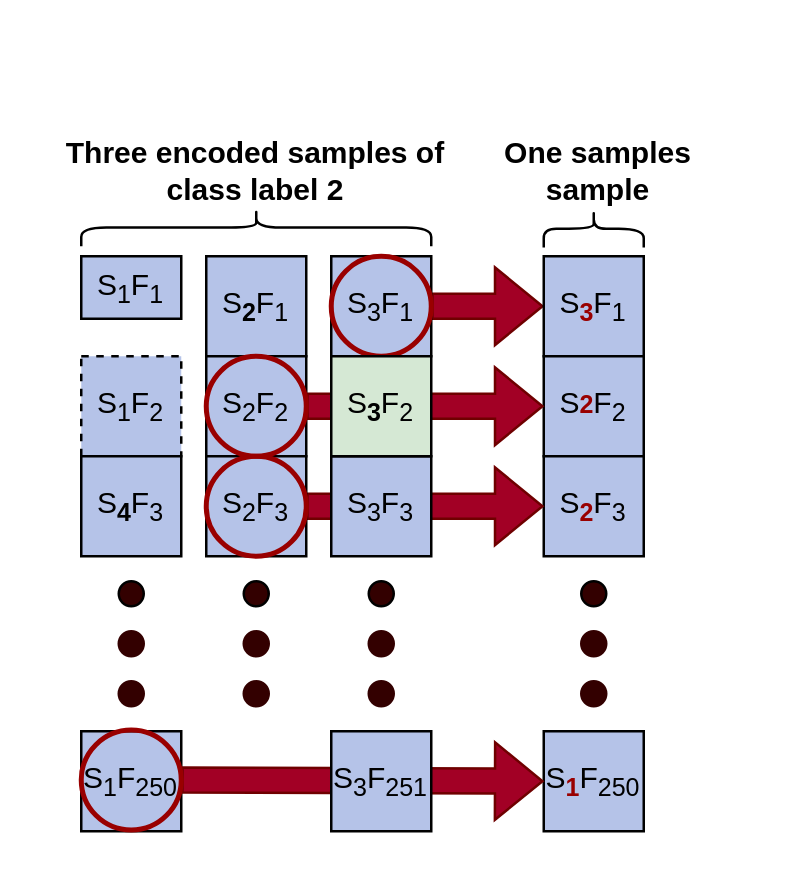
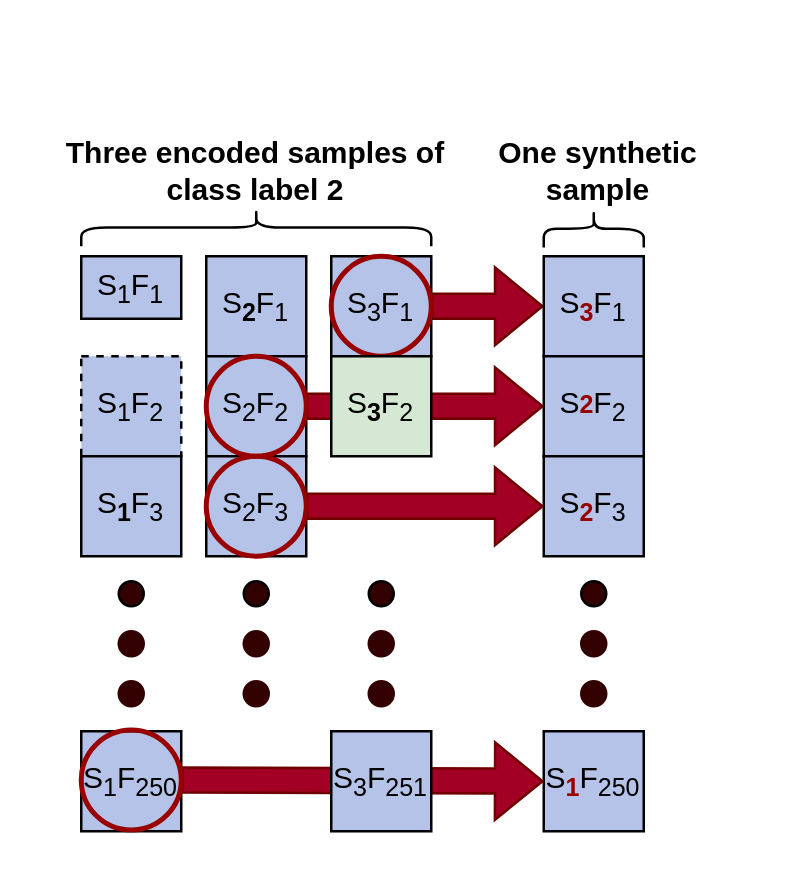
  <mxCell id="0" />
  <mxCell id="1" parent="0" />
  <mxCell id="2" value="" style="shape=flexArrow;endArrow=classic;html=1;rounded=0;exitX=1;exitY=0.5;exitDx=0;exitDy=0;fillColor=#a20025;strokeColor=#6F0000;entryX=0;entryY=0.5;entryDx=0;entryDy=0;" parent="1" source="20" target="9" edge="1"><mxGeometry width="50" height="50" relative="1" as="geometry"><mxPoint x="122" y="121.81" as="sourcePoint" /><mxPoint x="212.31" y="121.81" as="targetPoint" /></mxGeometry></mxCell>
  <mxCell id="3" value="S&lt;sub style=&quot;border-color: var(--border-color);&quot;&gt;1&lt;/sub&gt;F&lt;sub style=&quot;border-color: var(--border-color);&quot;&gt;&lt;font style=&quot;border-color: var(--border-color);&quot;&gt;1&lt;/font&gt;&lt;/sub&gt;" style="whiteSpace=wrap;html=1;aspect=fixed;fillColor=#B5C3E8;" parent="1" vertex="1"><mxGeometry x="32" y="102" width="40" height="25" as="geometry" /></mxCell>
  <mxCell id="4" value="S&lt;sub style=&quot;border-color: var(--border-color);&quot;&gt;1&lt;/sub&gt;F&lt;sub style=&quot;&quot;&gt;&lt;font style=&quot;font-size: 10px;&quot;&gt;2&lt;/font&gt;&lt;/sub&gt;" style="whiteSpace=wrap;html=1;aspect=fixed;fillColor=#B5C3E8;dashed=1;" parent="1" vertex="1"><mxGeometry x="32" y="142" width="40" height="40" as="geometry" /></mxCell>
- <mxCell id="5" value="S&lt;sub style=&quot;border-color: var(--border-color);&quot;&gt;&lt;b&gt;4&lt;/b&gt;&lt;/sub&gt;F&lt;sub style=&quot;border-color: var(--border-color);&quot;&gt;&lt;font style=&quot;border-color: var(--border-color);&quot;&gt;3&lt;/font&gt;&lt;/sub&gt;" style="whiteSpace=wrap;html=1;aspect=fixed;fillColor=#B5C3E8;" parent="1" vertex="1"><mxGeometry x="32" y="182" width="40" height="40" as="geometry" /></mxCell>
+ <mxCell id="5" value="S&lt;sub style=&quot;border-color: var(--border-color);&quot;&gt;&lt;b&gt;1&lt;/b&gt;&lt;/sub&gt;F&lt;sub style=&quot;border-color: var(--border-color);&quot;&gt;&lt;font style=&quot;border-color: var(--border-color);&quot;&gt;3&lt;/font&gt;&lt;/sub&gt;" style="whiteSpace=wrap;html=1;aspect=fixed;fillColor=#B5C3E8;" parent="1" vertex="1"><mxGeometry x="32" y="182" width="40" height="40" as="geometry" /></mxCell>
  <mxCell id="6" value="S&lt;sub style=&quot;border-color: var(--border-color);&quot;&gt;1&lt;/sub&gt;F&lt;sub style=&quot;border-color: var(--border-color);&quot;&gt;&lt;font style=&quot;border-color: var(--border-color);&quot;&gt;250&lt;/font&gt;&lt;/sub&gt;" style="whiteSpace=wrap;html=1;aspect=fixed;fillColor=#B5C3E8;" parent="1" vertex="1"><mxGeometry x="32" y="292" width="40" height="40" as="geometry" /></mxCell>
  <mxCell id="7" value="S&lt;sub style=&quot;border-color: var(--border-color);&quot;&gt;&lt;b&gt;2&lt;/b&gt;&lt;/sub&gt;F&lt;sub style=&quot;border-color: var(--border-color);&quot;&gt;&lt;font style=&quot;border-color: var(--border-color);&quot;&gt;1&lt;/font&gt;&lt;/sub&gt;" style="whiteSpace=wrap;html=1;aspect=fixed;fillColor=#B5C3E8;" parent="1" vertex="1"><mxGeometry x="82" y="102" width="40" height="40" as="geometry" /></mxCell>
  <mxCell id="8" value="S&lt;sub style=&quot;border-color: var(--border-color);&quot;&gt;2&lt;/sub&gt;F&lt;sub style=&quot;border-color: var(--border-color);&quot;&gt;&lt;font style=&quot;border-color: var(--border-color);&quot;&gt;2&lt;/font&gt;&lt;/sub&gt;" style="whiteSpace=wrap;html=1;aspect=fixed;fillColor=#B5C3E8;" parent="1" vertex="1"><mxGeometry x="82" y="142" width="40" height="40" as="geometry" /></mxCell>
  <mxCell id="9" value="S&lt;sub style=&quot;border-color: var(--border-color);&quot;&gt;&lt;b&gt;&lt;font color=&quot;#990000&quot;&gt;3&lt;/font&gt;&lt;/b&gt;&lt;/sub&gt;F&lt;sub style=&quot;border-color: var(--border-color);&quot;&gt;&lt;font style=&quot;border-color: var(--border-color);&quot;&gt;1&lt;/font&gt;&lt;/sub&gt;" style="whiteSpace=wrap;html=1;aspect=fixed;fillColor=#B5C3E8;" parent="1" vertex="1"><mxGeometry x="217" y="102" width="40" height="40" as="geometry" /></mxCell>
  <mxCell id="10" value="S&lt;font color=&quot;#990000&quot;&gt;&lt;span style=&quot;font-size: 10px;&quot;&gt;&lt;b&gt;2&lt;/b&gt;&lt;/span&gt;&lt;/font&gt;F&lt;sub style=&quot;border-color: var(--border-color);&quot;&gt;&lt;font style=&quot;border-color: var(--border-color);&quot;&gt;2&lt;/font&gt;&lt;/sub&gt;" style="whiteSpace=wrap;html=1;aspect=fixed;fillColor=#B5C3E8;" parent="1" vertex="1"><mxGeometry x="217" y="142" width="40" height="40" as="geometry" /></mxCell>
  <mxCell id="11" value="S&lt;sub style=&quot;border-color: var(--border-color);&quot;&gt;&lt;b&gt;&lt;font color=&quot;#990000&quot;&gt;2&lt;/font&gt;&lt;/b&gt;&lt;/sub&gt;F&lt;sub style=&quot;border-color: var(--border-color);&quot;&gt;&lt;font style=&quot;border-color: var(--border-color);&quot;&gt;3&lt;/font&gt;&lt;/sub&gt;" style="whiteSpace=wrap;html=1;aspect=fixed;fillColor=#B5C3E8;" parent="1" vertex="1"><mxGeometry x="217" y="182" width="40" height="40" as="geometry" /></mxCell>
  <mxCell id="12" value="S&lt;sub style=&quot;border-color: var(--border-color);&quot;&gt;&lt;b&gt;&lt;font color=&quot;#990000&quot;&gt;1&lt;/font&gt;&lt;/b&gt;&lt;/sub&gt;F&lt;sub style=&quot;border-color: var(--border-color);&quot;&gt;&lt;font style=&quot;border-color: var(--border-color);&quot;&gt;250&lt;/font&gt;&lt;/sub&gt;" style="whiteSpace=wrap;html=1;aspect=fixed;fillColor=#B5C3E8;" parent="1" vertex="1"><mxGeometry x="217" y="292" width="40" height="40" as="geometry" /></mxCell>
  <mxCell id="13" value="" style="shape=flexArrow;endArrow=classic;html=1;rounded=0;fillColor=#a20025;strokeColor=#6F0000;entryX=0;entryY=0.5;entryDx=0;entryDy=0;exitX=1;exitY=0.5;exitDx=0;exitDy=0;" parent="1" source="22" target="11" edge="1"><mxGeometry width="50" height="50" relative="1" as="geometry"><mxPoint x="72" y="201.81" as="sourcePoint" /><mxPoint x="207" y="202" as="targetPoint" /></mxGeometry></mxCell>
  <mxCell id="14" value="S&lt;sub style=&quot;border-color: var(--border-color);&quot;&gt;3&lt;/sub&gt;F&lt;sub style=&quot;border-color: var(--border-color);&quot;&gt;&lt;font style=&quot;border-color: var(--border-color);&quot;&gt;1&lt;/font&gt;&lt;/sub&gt;" style="whiteSpace=wrap;html=1;aspect=fixed;fillColor=#B5C3E8;" parent="1" vertex="1"><mxGeometry x="132" y="102" width="40" height="40" as="geometry" /></mxCell>
  <mxCell id="15" value="" style="shape=flexArrow;endArrow=classic;html=1;rounded=0;exitX=1;exitY=0.5;exitDx=0;exitDy=0;fillColor=#a20025;strokeColor=#6F0000;entryX=0;entryY=0.5;entryDx=0;entryDy=0;" parent="1" source="21" target="10" edge="1"><mxGeometry width="50" height="50" relative="1" as="geometry"><mxPoint x="172" y="161.81" as="sourcePoint" /><mxPoint x="212" y="162" as="targetPoint" /></mxGeometry></mxCell>
  <mxCell id="16" value="" style="shape=flexArrow;endArrow=classic;html=1;rounded=0;exitX=1;exitY=0.5;exitDx=0;exitDy=0;fillColor=#a20025;strokeColor=#6F0000;entryX=0;entryY=0.5;entryDx=0;entryDy=0;" parent="1" source="23" target="12" edge="1"><mxGeometry width="50" height="50" relative="1" as="geometry"><mxPoint x="122" y="311.81" as="sourcePoint" /><mxPoint x="212" y="312" as="targetPoint" /></mxGeometry></mxCell>
  <mxCell id="17" value="S&lt;sub style=&quot;border-color: var(--border-color);&quot;&gt;2&lt;/sub&gt;F&lt;sub style=&quot;border-color: var(--border-color);&quot;&gt;&lt;font style=&quot;border-color: var(--border-color);&quot;&gt;3&lt;/font&gt;&lt;/sub&gt;" style="whiteSpace=wrap;html=1;aspect=fixed;fillColor=#B5C3E8;" parent="1" vertex="1"><mxGeometry x="82" y="182" width="40" height="40" as="geometry" /></mxCell>
- <mxCell id="18" value="S&lt;sub style=&quot;border-color: var(--border-color);&quot;&gt;3&lt;/sub&gt;F&lt;sub style=&quot;border-color: var(--border-color);&quot;&gt;&lt;font style=&quot;border-color: var(--border-color);&quot;&gt;3&lt;/font&gt;&lt;/sub&gt;" style="whiteSpace=wrap;html=1;aspect=fixed;fillColor=#B5C3E8;" parent="1" vertex="1"><mxGeometry x="132" y="182" width="40" height="40" as="geometry" /></mxCell>
  <mxCell id="19" value="S&lt;sub style=&quot;border-color: var(--border-color);&quot;&gt;3&lt;/sub&gt;F&lt;sub style=&quot;border-color: var(--border-color);&quot;&gt;&lt;font style=&quot;border-color: var(--border-color);&quot;&gt;251&lt;/font&gt;&lt;/sub&gt;" style="whiteSpace=wrap;html=1;aspect=fixed;fillColor=#B5C3E8;" parent="1" vertex="1"><mxGeometry x="132" y="292" width="40" height="40" as="geometry" /></mxCell>
  <mxCell id="20" value="" style="ellipse;whiteSpace=wrap;html=1;aspect=fixed;strokeColor=#990000;fillColor=none;strokeWidth=2;" parent="1" vertex="1"><mxGeometry x="132" y="102" width="40" height="40" as="geometry" /></mxCell>
  <mxCell id="21" value="" style="ellipse;whiteSpace=wrap;html=1;aspect=fixed;strokeColor=#990000;fillColor=none;strokeWidth=2;" parent="1" vertex="1"><mxGeometry x="82" y="142" width="40" height="40" as="geometry" /></mxCell>
  <mxCell id="22" value="" style="ellipse;whiteSpace=wrap;html=1;aspect=fixed;strokeColor=#990000;fillColor=none;strokeWidth=2;" parent="1" vertex="1"><mxGeometry x="82" y="182" width="40" height="40" as="geometry" /></mxCell>
  <mxCell id="23" value="" style="ellipse;whiteSpace=wrap;html=1;aspect=fixed;strokeColor=#990000;fillColor=none;strokeWidth=2;" parent="1" vertex="1"><mxGeometry x="32" y="291.5" width="40" height="40" as="geometry" /></mxCell>
  <mxCell id="24" value="" style="group;rotation=90;" parent="1" vertex="1" connectable="0"><mxGeometry x="77" y="252" width="50" height="10" as="geometry" /></mxCell>
  <mxCell id="25" value="" style="ellipse;whiteSpace=wrap;html=1;aspect=fixed;fillColor=#330000;rotation=90;" parent="24" vertex="1"><mxGeometry x="20" y="-20" width="10" height="10" as="geometry" /></mxCell>
  <mxCell id="26" value="" style="ellipse;whiteSpace=wrap;html=1;aspect=fixed;strokeColor=#330000;fillColor=#330000;rotation=90;" parent="24" vertex="1"><mxGeometry x="20" y="20" width="10" height="10" as="geometry" /></mxCell>
  <mxCell id="27" value="" style="ellipse;whiteSpace=wrap;html=1;aspect=fixed;strokeColor=#330000;fillColor=#330000;rotation=90;" parent="24" vertex="1"><mxGeometry x="20" width="10" height="10" as="geometry" /></mxCell>
  <mxCell id="28" value="" style="group;rotation=90;" parent="1" vertex="1" connectable="0"><mxGeometry x="127" y="252" width="50" height="10" as="geometry" /></mxCell>
  <mxCell id="29" value="" style="ellipse;whiteSpace=wrap;html=1;aspect=fixed;fillColor=#330000;rotation=90;" parent="28" vertex="1"><mxGeometry x="20" y="-20" width="10" height="10" as="geometry" /></mxCell>
  <mxCell id="30" value="" style="ellipse;whiteSpace=wrap;html=1;aspect=fixed;strokeColor=#330000;fillColor=#330000;rotation=90;" parent="28" vertex="1"><mxGeometry x="20" y="20" width="10" height="10" as="geometry" /></mxCell>
  <mxCell id="31" value="" style="ellipse;whiteSpace=wrap;html=1;aspect=fixed;strokeColor=#330000;fillColor=#330000;rotation=90;" parent="28" vertex="1"><mxGeometry x="20" width="10" height="10" as="geometry" /></mxCell>
  <mxCell id="32" value="" style="group;rotation=90;" parent="1" vertex="1" connectable="0"><mxGeometry x="27" y="252" width="50" height="10" as="geometry" /></mxCell>
  <mxCell id="33" value="" style="ellipse;whiteSpace=wrap;html=1;aspect=fixed;fillColor=#330000;rotation=90;" parent="32" vertex="1"><mxGeometry x="20" y="-20" width="10" height="10" as="geometry" /></mxCell>
  <mxCell id="34" value="" style="ellipse;whiteSpace=wrap;html=1;aspect=fixed;strokeColor=#330000;fillColor=#330000;rotation=90;" parent="32" vertex="1"><mxGeometry x="20" y="20" width="10" height="10" as="geometry" /></mxCell>
  <mxCell id="35" value="" style="ellipse;whiteSpace=wrap;html=1;aspect=fixed;strokeColor=#330000;fillColor=#330000;rotation=90;" parent="32" vertex="1"><mxGeometry x="20" width="10" height="10" as="geometry" /></mxCell>
  <mxCell id="36" value="" style="group;rotation=90;" parent="1" vertex="1" connectable="0"><mxGeometry x="212" y="252" width="50" height="10" as="geometry" /></mxCell>
  <mxCell id="37" value="" style="ellipse;whiteSpace=wrap;html=1;aspect=fixed;fillColor=#330000;rotation=90;" parent="36" vertex="1"><mxGeometry x="20" y="-20" width="10" height="10" as="geometry" /></mxCell>
  <mxCell id="38" value="" style="ellipse;whiteSpace=wrap;html=1;aspect=fixed;strokeColor=#330000;fillColor=#330000;rotation=90;" parent="36" vertex="1"><mxGeometry x="20" y="20" width="10" height="10" as="geometry" /></mxCell>
  <mxCell id="39" value="" style="ellipse;whiteSpace=wrap;html=1;aspect=fixed;strokeColor=#330000;fillColor=#330000;rotation=90;" parent="36" vertex="1"><mxGeometry x="20" width="10" height="10" as="geometry" /></mxCell>
  <mxCell id="40" value="S&lt;sub style=&quot;border-color: var(--border-color);&quot;&gt;&lt;b&gt;3&lt;/b&gt;&lt;/sub&gt;F&lt;sub style=&quot;border-color: var(--border-color);&quot;&gt;&lt;font style=&quot;border-color: var(--border-color);&quot;&gt;2&lt;/font&gt;&lt;/sub&gt;" style="whiteSpace=wrap;html=1;aspect=fixed;fillColor=#d5e8d4;" parent="1" vertex="1"><mxGeometry x="132" y="142" width="40" height="40" as="geometry" /></mxCell>
  <mxCell id="41" value="&lt;font size=&quot;1&quot; style=&quot;&quot;&gt;&lt;b style=&quot;font-size: 12px;&quot;&gt;Three encoded samples of&lt;br&gt;class label 2&lt;/b&gt;&lt;/font&gt;" style="text;html=1;strokeColor=none;fillColor=none;align=center;verticalAlign=middle;whiteSpace=wrap;rounded=0;" vertex="1" parent="1"><mxGeometry x="20" y="49" width="164" height="38" as="geometry" /></mxCell>
- <mxCell id="42" value="&lt;font size=&quot;1&quot; style=&quot;&quot;&gt;&lt;b style=&quot;font-size: 12px;&quot;&gt;One samples sample&lt;/b&gt;&lt;/font&gt;" style="text;html=1;strokeColor=none;fillColor=none;align=center;verticalAlign=middle;whiteSpace=wrap;rounded=0;" vertex="1" parent="1"><mxGeometry x="184" y="55" width="110" height="26" as="geometry" /></mxCell>
+ <mxCell id="42" value="&lt;font size=&quot;1&quot; style=&quot;&quot;&gt;&lt;b style=&quot;font-size: 12px;&quot;&gt;One synthetic sample&lt;/b&gt;&lt;/font&gt;" style="text;html=1;strokeColor=none;fillColor=none;align=center;verticalAlign=middle;whiteSpace=wrap;rounded=0;" vertex="1" parent="1"><mxGeometry x="184" y="55" width="110" height="26" as="geometry" /></mxCell>
  <mxCell id="43" value="" style="shape=curlyBracket;whiteSpace=wrap;html=1;rounded=1;labelPosition=left;verticalLabelPosition=middle;align=right;verticalAlign=middle;rotation=90;" vertex="1" parent="1"><mxGeometry x="94.5" y="20.5" width="15" height="140" as="geometry" /></mxCell>
  <mxCell id="44" value="" style="shape=curlyBracket;whiteSpace=wrap;html=1;rounded=1;labelPosition=left;verticalLabelPosition=middle;align=right;verticalAlign=middle;rotation=90;" vertex="1" parent="1"><mxGeometry x="229.5" y="71" width="15" height="40" as="geometry" /></mxCell>
